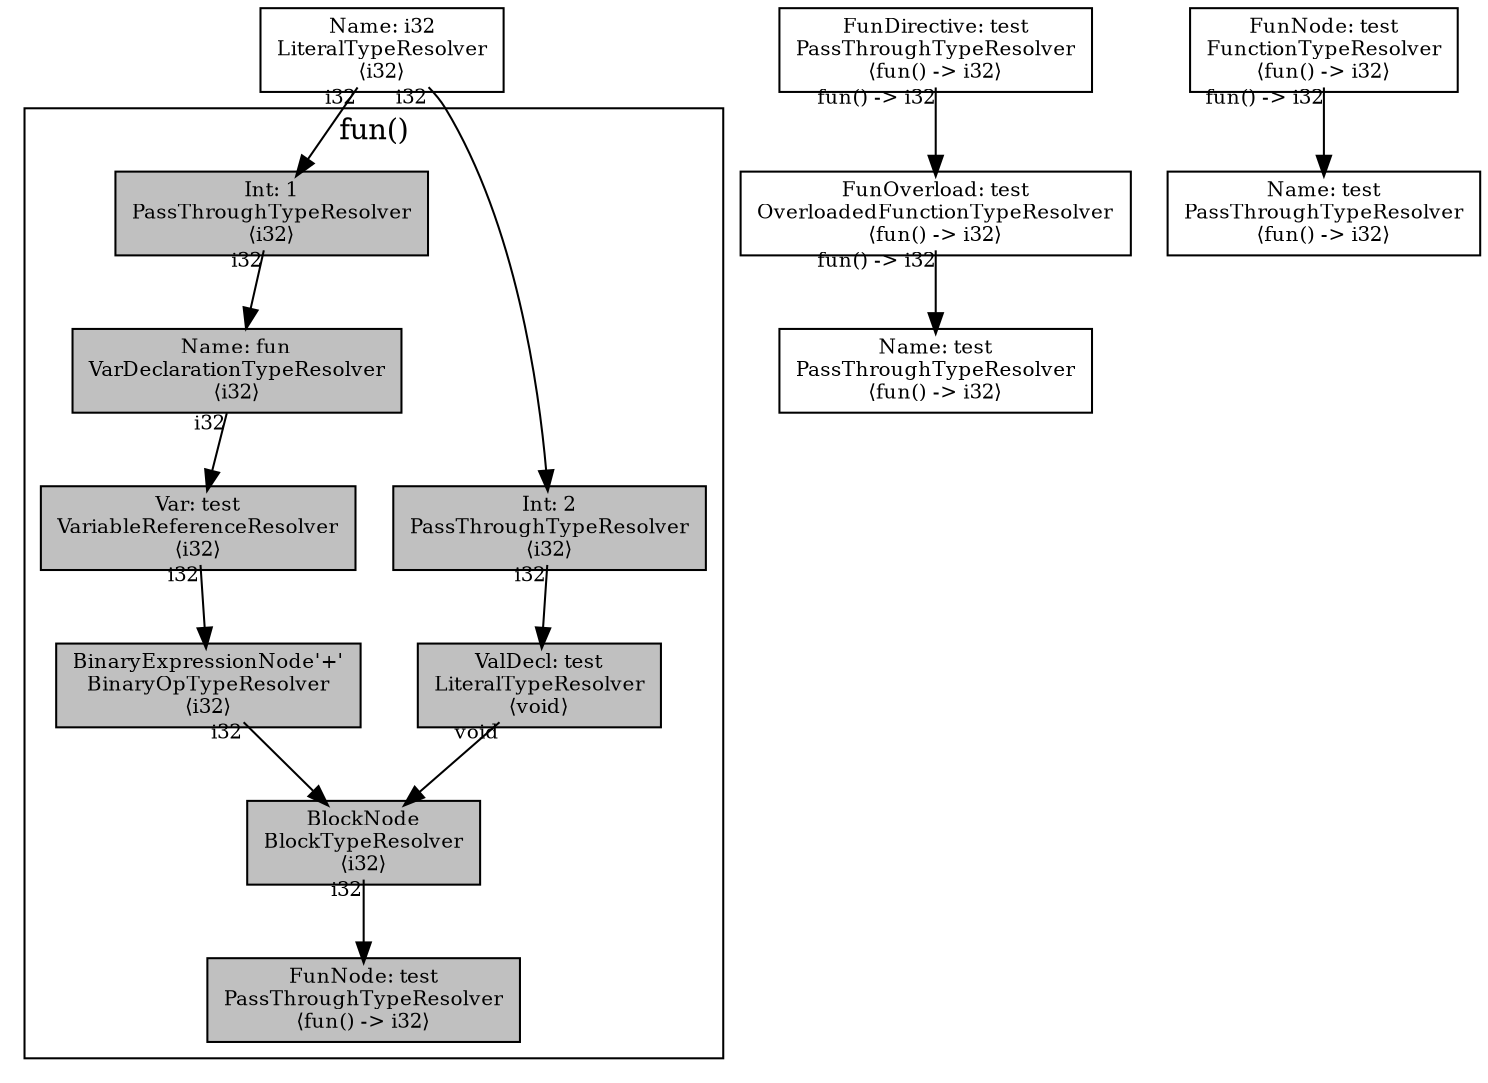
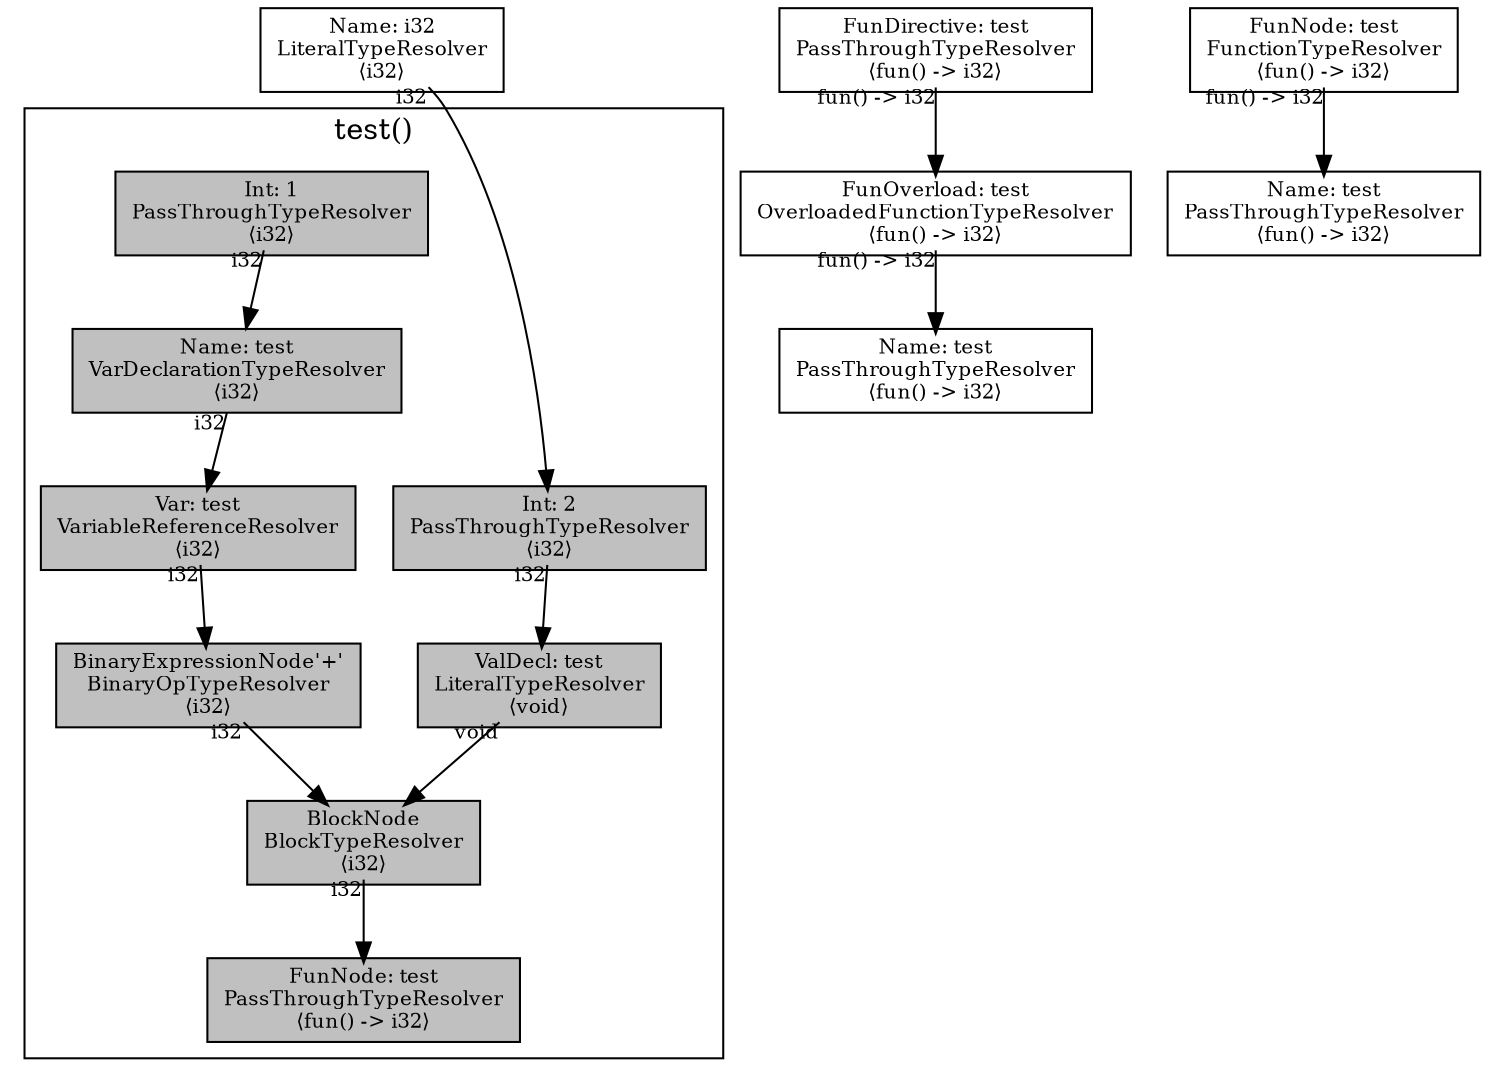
  digraph {
    fontname="DejaVu Serif"
    node [fillcolor=grey fixedsize=shape fontname="DejaVu Serif" fontsize=10 shape=box style=filled]
    edge [color=black fontname="DejaVu Serif" fontsize=10 labeldistance=1 taillabel=i32]
    n1 [label="BlockNode\nBlockTypeResolver\n⟨i32⟩"]
    n2 [label="FunNode: test\nPassThroughTypeResolver\n⟨fun() -> i32⟩"]
    n3 [label="ValDecl: test\nLiteralTypeResolver\n⟨void⟩"]
-   n4 [label="Name: fun\nVarDeclarationTypeResolver\n⟨i32⟩"]
+   n4 [label="Name: test\nVarDeclarationTypeResolver\n⟨i32⟩"]
    n5 [label="Var: test\nVariableReferenceResolver\n⟨i32⟩"]
    n6 [label="Int: 1\nPassThroughTypeResolver\n⟨i32⟩"]
    n7 [label="BinaryExpressionNode'+'\nBinaryOpTypeResolver\n⟨i32⟩"]
    n8 [label="Int: 2\nPassThroughTypeResolver\n⟨i32⟩"]
    n9 [label="Name: i32\nLiteralTypeResolver\n⟨i32⟩" fillcolor="" style=""]
    n10 [label="FunOverload: test\nOverloadedFunctionTypeResolver\n⟨fun() -> i32⟩" fillcolor="" style=""]
    n11 [label="Name: test\nPassThroughTypeResolver\n⟨fun() -> i32⟩" fillcolor="" style=""]
    n12 [label="FunDirective: test\nPassThroughTypeResolver\n⟨fun() -> i32⟩" fillcolor="" style=""]
    n13 [label="FunNode: test\nFunctionTypeResolver\n⟨fun() -> i32⟩" fillcolor="" style=""]
    n14 [label="Name: test\nPassThroughTypeResolver\n⟨fun() -> i32⟩" fillcolor="" style=""]
    subgraph cluster_1 {
-     label="fun()"
+     label="test()"
      n1
      n2
      n3
      n4
      n5
      n6
      n7
      n8
    }
    n1 -> n2
    n3 -> n1 [taillabel=void]
    n4 -> n5
    n5 -> n7
    n6 -> n4
    n7 -> n1
    n8 -> n3
-   n9 -> n6
    n9 -> n8
    n10 -> n11 [taillabel="fun() -> i32"]
    n12 -> n10 [taillabel="fun() -> i32"]
    n13 -> n14 [taillabel="fun() -> i32"]
  }
